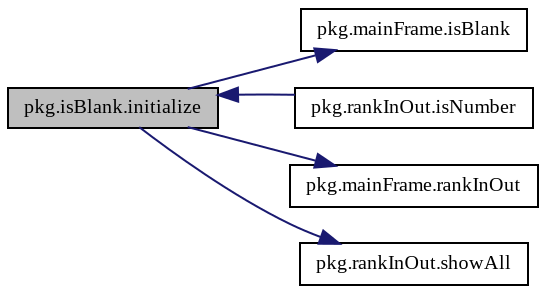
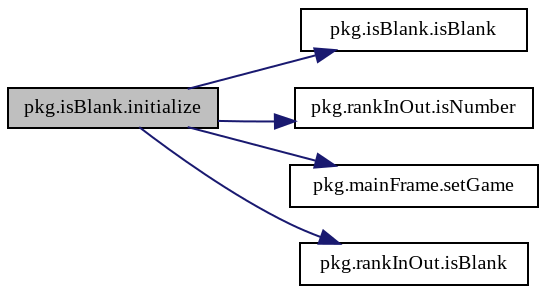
  digraph {
    fontname="Liberation Serif"
    rankdir=LR
    node [color=black fillcolor=white fontname="Liberation Serif" fontsize=10 shape=record style=filled]
    edge [color=midnightblue fontname="Liberation Serif" fontsize=10 labelfontname=Helvetica labelfontsize=10 style=solid]
    n1 [fillcolor=grey75 fontcolor=black height=0.2 label="pkg.isBlank.initialize" width=0.4]
-   n2 [height=0.2 label="pkg.mainFrame.isBlank" width=0.4]
+   n2 [height=0.2 label="pkg.isBlank.isBlank" width=0.4]
    n3 [height=0.2 label="pkg.rankInOut.isNumber" width=0.4]
-   n4 [height=0.2 label="pkg.mainFrame.rankInOut" width=0.4]
-   n5 [height=0.2 label="pkg.rankInOut.showAll" width=0.4]
+   n4 [height=0.2 label="pkg.mainFrame.setGame" width=0.4]
+   n5 [height=0.2 label="pkg.rankInOut.isBlank" width=0.4]
    n1 -> n2
-   n3 -> n1
+   n1 -> n3
    n1 -> n4
    n1 -> n5
  }
